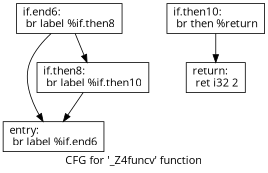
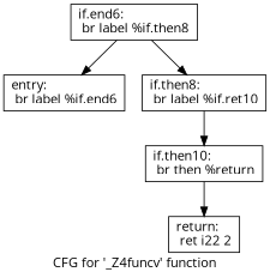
  digraph {
    fontname="Open Sans"
    label="CFG for '_Z4funcv' function"
    node [fontname="Open Sans" shape=record]
    edge [fontname="Open Sans"]
    n1 [label="{entry:\l  br label %if.end6\l}"]
    n2 [label="{if.end6:                                          \l  br label %if.then8\l}"]
-   n3 [label="{if.then8:                                         \l  br label %if.then10\l}"]
+   n3 [label="{if.then8:                                         \l  br label %if.ret10\l}"]
    n4 [label="{if.then10:                                        \l  br then %return\l}"]
-   n5 [label="{return:                                           \l  ret i32 2\l}"]
+   n5 [label="{return:                                           \l  ret i22 2\l}"]
    n2 -> n1
    n2 -> n3
-   n3 -> n1
+   n3 -> n4
    n4 -> n5
  }
